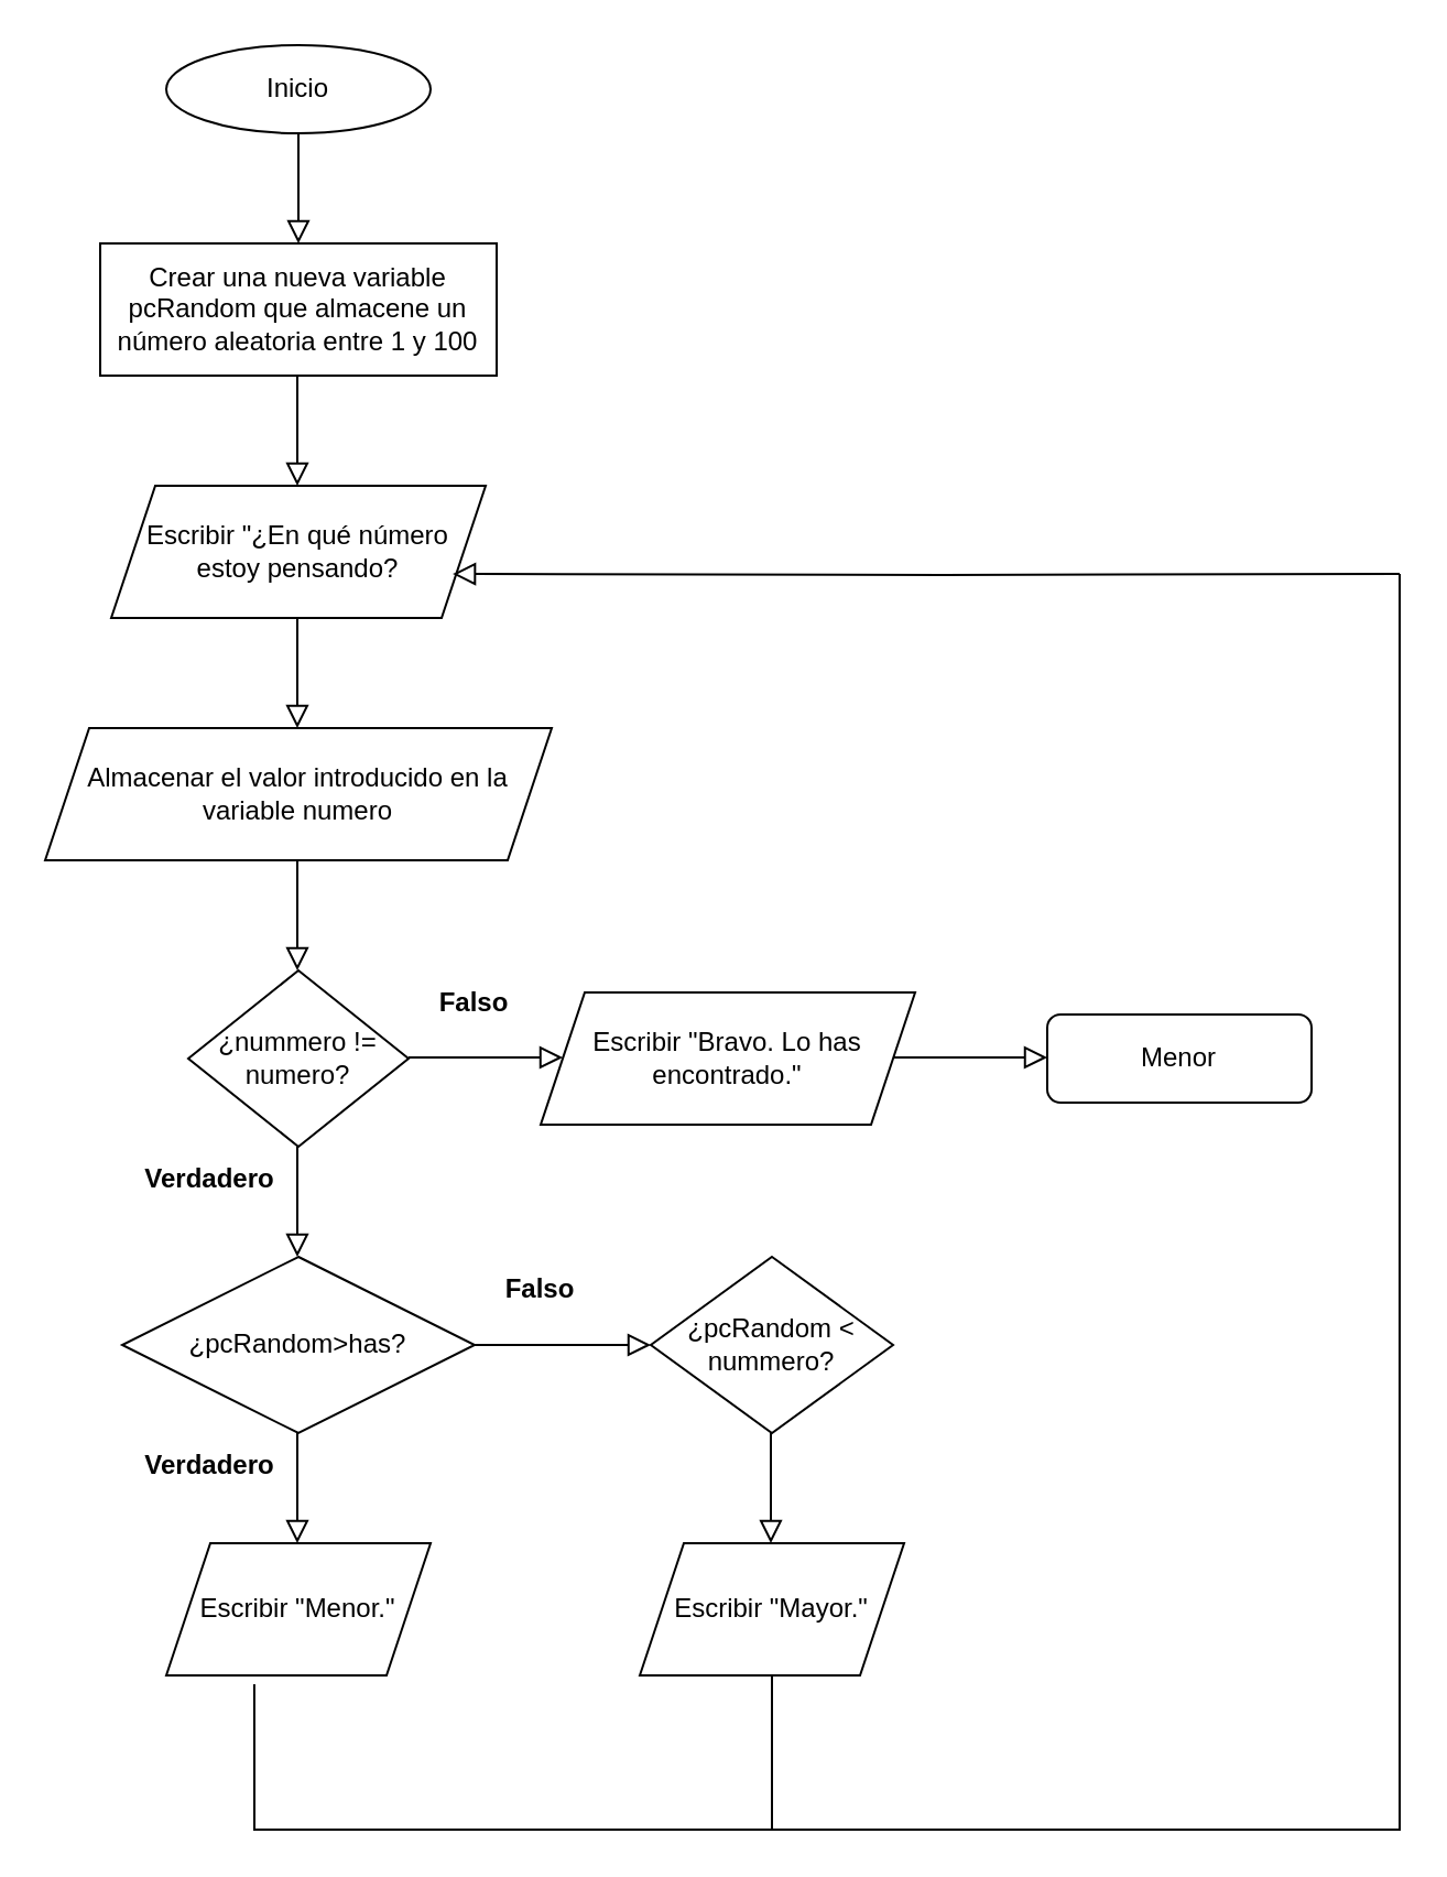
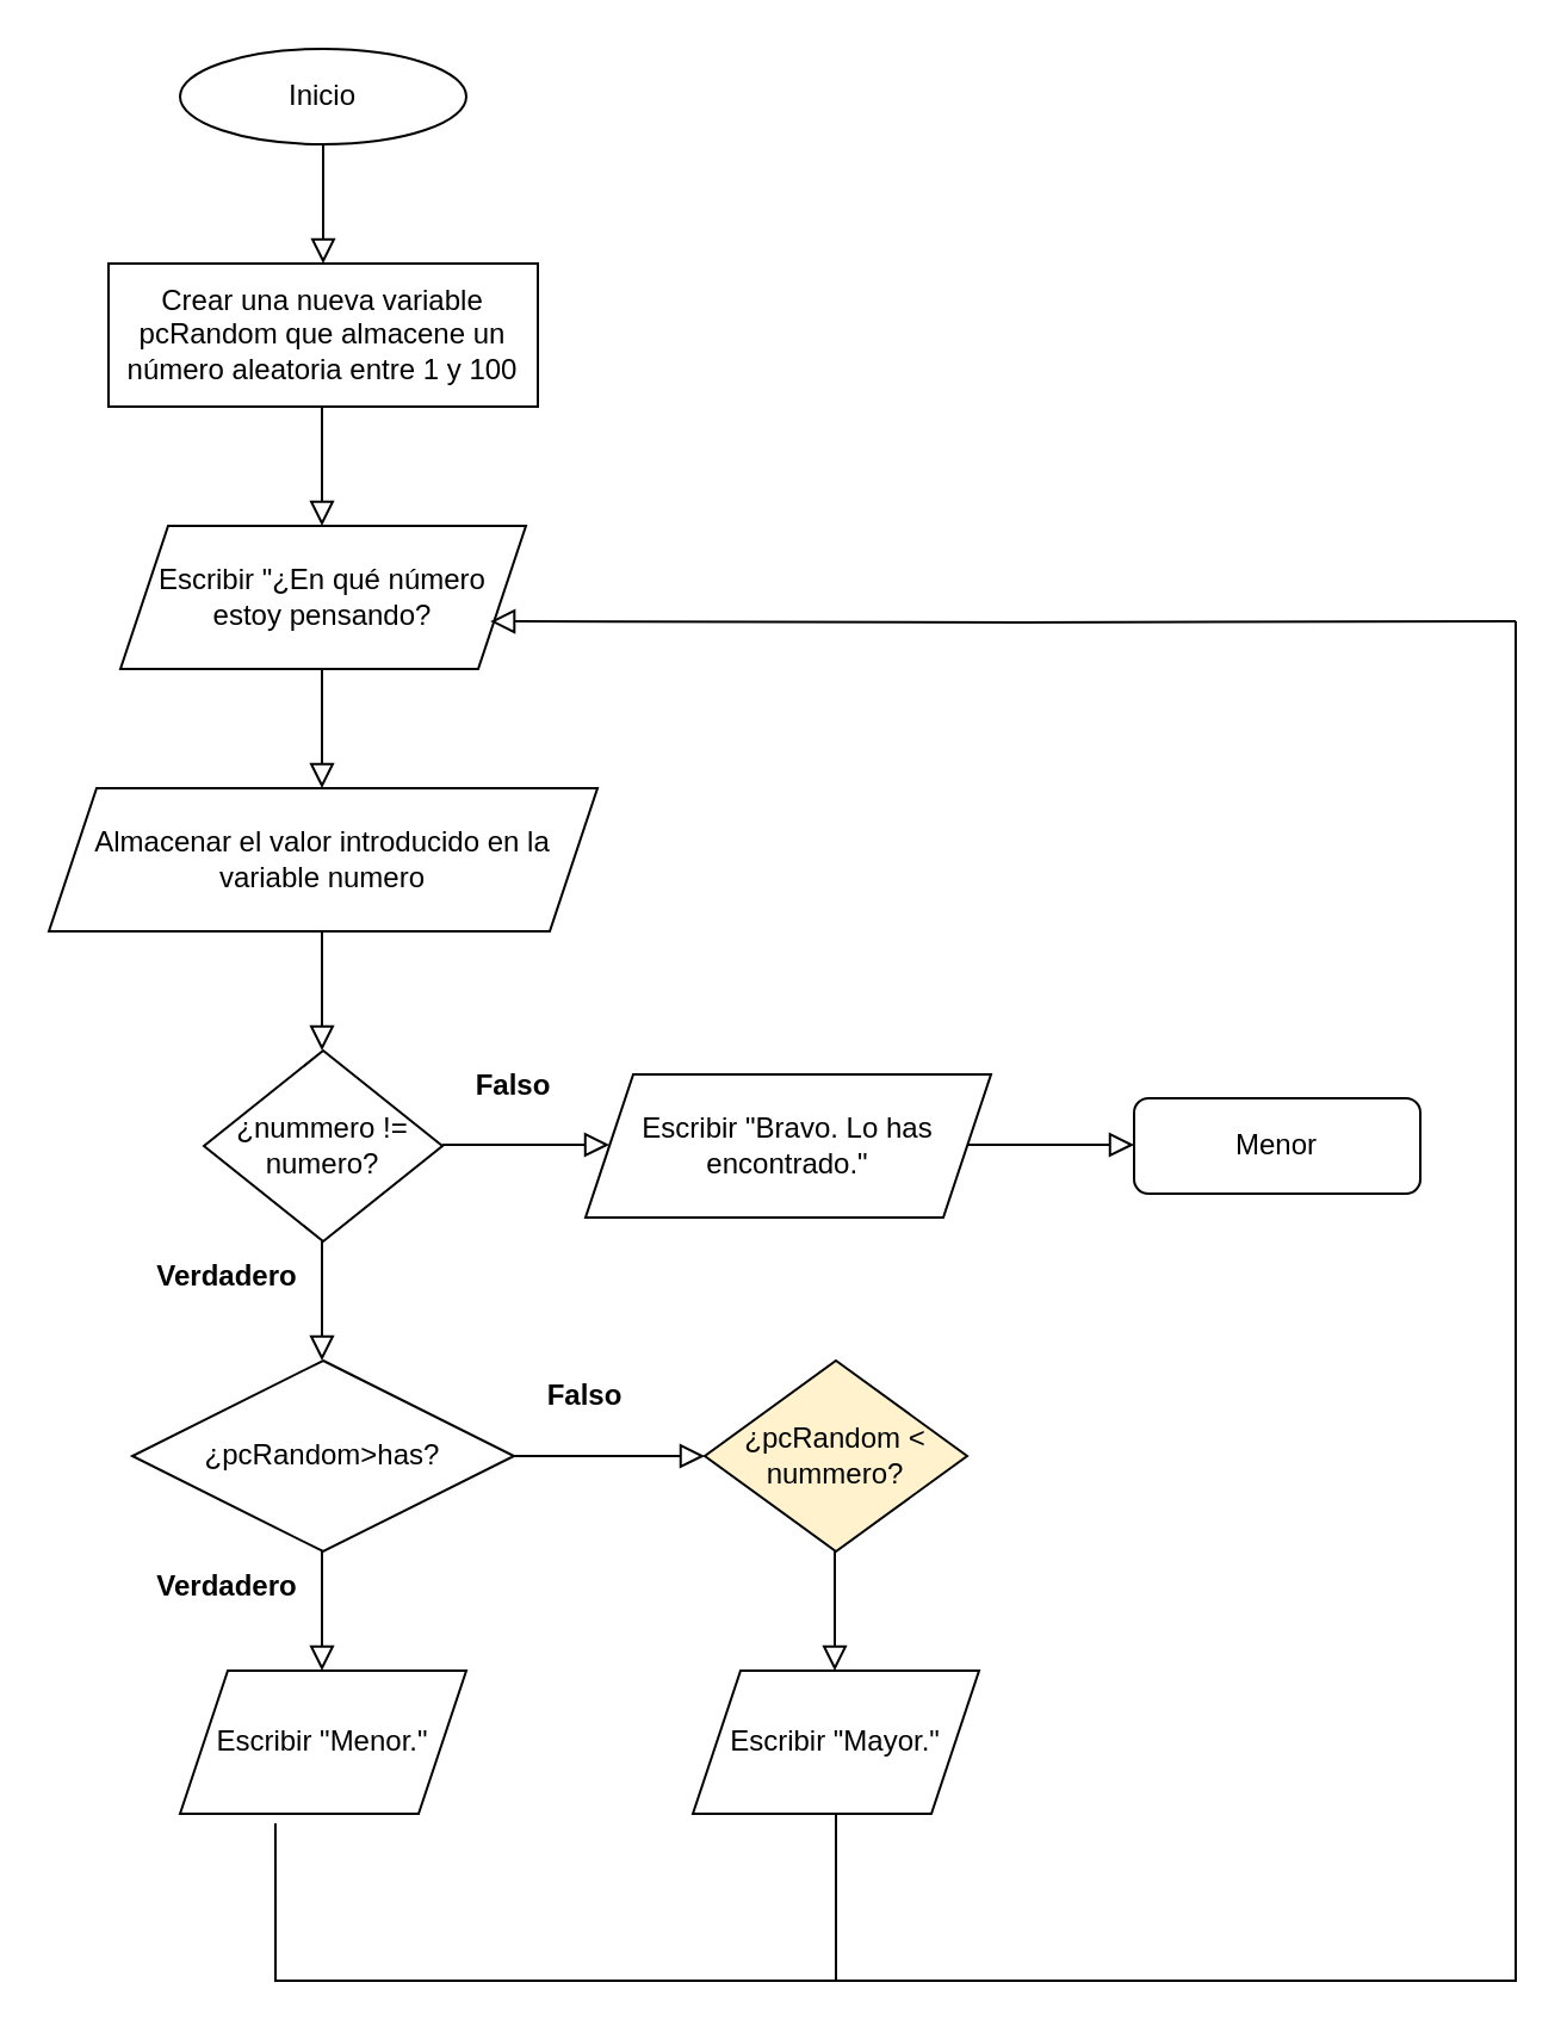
  <mxCell id="0" />
  <mxCell id="1" parent="0" />
  <mxCell id="2" value="" style="rounded=0;html=1;jettySize=auto;orthogonalLoop=1;fontSize=11;endArrow=block;endFill=0;endSize=8;strokeWidth=1;shadow=0;labelBackgroundColor=none;edgeStyle=orthogonalEdgeStyle;" parent="1" source="3" edge="1"><mxGeometry relative="1" as="geometry"><mxPoint x="135" y="110" as="targetPoint" /></mxGeometry></mxCell>
  <mxCell id="3" value="Inicio" style="ellipse;whiteSpace=wrap;html=1;fontSize=12;glass=0;strokeWidth=1;shadow=0;" parent="1" vertex="1"><mxGeometry x="75" y="20" width="120" height="40" as="geometry" /></mxCell>
  <mxCell id="4" value="Menor" style="rounded=1;whiteSpace=wrap;html=1;fontSize=12;glass=0;strokeWidth=1;shadow=0;" parent="1" vertex="1"><mxGeometry x="475" y="460" width="120" height="40" as="geometry" /></mxCell>
  <mxCell id="5" value="Crear una nueva variable pcRandom que almacene un número aleatoria entre 1 y 100" style="rounded=0;whiteSpace=wrap;html=1;" vertex="1" parent="1"><mxGeometry x="45" y="110" width="180" height="60" as="geometry" /></mxCell>
  <mxCell id="6" value="" style="rounded=0;html=1;jettySize=auto;orthogonalLoop=1;fontSize=11;endArrow=block;endFill=0;endSize=8;strokeWidth=1;shadow=0;labelBackgroundColor=none;edgeStyle=orthogonalEdgeStyle;" edge="1" parent="1"><mxGeometry relative="1" as="geometry"><mxPoint x="134.5" y="170" as="sourcePoint" /><mxPoint x="134.5" y="220" as="targetPoint" /></mxGeometry></mxCell>
  <mxCell id="7" value="Escribir &quot;¿En qué número estoy pensando?" style="shape=parallelogram;perimeter=parallelogramPerimeter;whiteSpace=wrap;html=1;fixedSize=1;" vertex="1" parent="1"><mxGeometry x="50" y="220" width="170" height="60" as="geometry" /></mxCell>
  <mxCell id="8" value="¿nummero != numero?" style="rhombus;whiteSpace=wrap;html=1;" vertex="1" parent="1"><mxGeometry x="85" y="440" width="100" height="80" as="geometry" /></mxCell>
  <mxCell id="9" value="Almacenar el valor introducido en la variable numero" style="shape=parallelogram;perimeter=parallelogramPerimeter;whiteSpace=wrap;html=1;fixedSize=1;" vertex="1" parent="1"><mxGeometry x="20" y="330" width="230" height="60" as="geometry" /></mxCell>
  <mxCell id="10" value="" style="rounded=0;html=1;jettySize=auto;orthogonalLoop=1;fontSize=11;endArrow=block;endFill=0;endSize=8;strokeWidth=1;shadow=0;labelBackgroundColor=none;edgeStyle=orthogonalEdgeStyle;" edge="1" parent="1"><mxGeometry relative="1" as="geometry"><mxPoint x="134.5" y="280" as="sourcePoint" /><mxPoint x="134.5" y="330" as="targetPoint" /></mxGeometry></mxCell>
  <mxCell id="11" value="" style="rounded=0;html=1;jettySize=auto;orthogonalLoop=1;fontSize=11;endArrow=block;endFill=0;endSize=8;strokeWidth=1;shadow=0;labelBackgroundColor=none;edgeStyle=orthogonalEdgeStyle;" edge="1" parent="1"><mxGeometry relative="1" as="geometry"><mxPoint x="134.5" y="520" as="sourcePoint" /><mxPoint x="134.5" y="570" as="targetPoint" /></mxGeometry></mxCell>
  <mxCell id="12" value="¿pcRandom&amp;gt;has?" style="rhombus;whiteSpace=wrap;html=1;" vertex="1" parent="1"><mxGeometry x="55" y="570" width="160" height="80" as="geometry" /></mxCell>
  <mxCell id="13" value="&lt;b&gt;Verdadero&lt;/b&gt;" style="text;html=1;strokeColor=none;fillColor=none;align=center;verticalAlign=middle;whiteSpace=wrap;rounded=0;" vertex="1" parent="1"><mxGeometry x="65" y="520" width="60" height="30" as="geometry" /></mxCell>
  <mxCell id="14" value="" style="rounded=0;html=1;jettySize=auto;orthogonalLoop=1;fontSize=11;endArrow=block;endFill=0;endSize=8;strokeWidth=1;shadow=0;labelBackgroundColor=none;edgeStyle=orthogonalEdgeStyle;" edge="1" parent="1"><mxGeometry relative="1" as="geometry"><mxPoint x="134.5" y="650" as="sourcePoint" /><mxPoint x="134.5" y="700" as="targetPoint" /></mxGeometry></mxCell>
  <mxCell id="15" value="" style="rounded=0;html=1;jettySize=auto;orthogonalLoop=1;fontSize=11;endArrow=block;endFill=0;endSize=8;strokeWidth=1;shadow=0;labelBackgroundColor=none;edgeStyle=orthogonalEdgeStyle;" edge="1" parent="1"><mxGeometry relative="1" as="geometry"><mxPoint x="185" y="479.5" as="sourcePoint" /><mxPoint x="255" y="479.5" as="targetPoint" /></mxGeometry></mxCell>
  <mxCell id="16" value="&lt;b&gt;Falso&lt;/b&gt;" style="text;html=1;strokeColor=none;fillColor=none;align=center;verticalAlign=middle;whiteSpace=wrap;rounded=0;" vertex="1" parent="1"><mxGeometry x="185" y="440" width="60" height="30" as="geometry" /></mxCell>
  <mxCell id="17" value="Escribir &quot;Bravo. Lo has encontrado.&quot;" style="shape=parallelogram;perimeter=parallelogramPerimeter;whiteSpace=wrap;html=1;fixedSize=1;" vertex="1" parent="1"><mxGeometry x="245" y="450" width="170" height="60" as="geometry" /></mxCell>
  <mxCell id="18" value="" style="rounded=0;html=1;jettySize=auto;orthogonalLoop=1;fontSize=11;endArrow=block;endFill=0;endSize=8;strokeWidth=1;shadow=0;labelBackgroundColor=none;edgeStyle=orthogonalEdgeStyle;" edge="1" parent="1"><mxGeometry relative="1" as="geometry"><mxPoint x="405" y="479.5" as="sourcePoint" /><mxPoint x="475" y="479.5" as="targetPoint" /></mxGeometry></mxCell>
- <mxCell id="19" value="¿pcRandom &amp;lt; nummero?" style="rhombus;whiteSpace=wrap;html=1;" vertex="1" parent="1"><mxGeometry x="295" y="570" width="110" height="80" as="geometry" /></mxCell>
+ <mxCell id="19" value="¿pcRandom &amp;lt; nummero?" style="rhombus;whiteSpace=wrap;html=1;fillColor=#fff2cc;" vertex="1" parent="1"><mxGeometry x="295" y="570" width="110" height="80" as="geometry" /></mxCell>
  <mxCell id="20" value="" style="rounded=0;html=1;jettySize=auto;orthogonalLoop=1;fontSize=11;endArrow=block;endFill=0;endSize=8;strokeWidth=1;shadow=0;labelBackgroundColor=none;edgeStyle=orthogonalEdgeStyle;" edge="1" parent="1"><mxGeometry relative="1" as="geometry"><mxPoint x="349.5" y="650" as="sourcePoint" /><mxPoint x="349.5" y="700" as="targetPoint" /></mxGeometry></mxCell>
  <mxCell id="21" value="" style="rounded=0;html=1;jettySize=auto;orthogonalLoop=1;fontSize=11;endArrow=block;endFill=0;endSize=8;strokeWidth=1;shadow=0;labelBackgroundColor=none;edgeStyle=orthogonalEdgeStyle;" edge="1" parent="1"><mxGeometry relative="1" as="geometry"><mxPoint x="215" y="610" as="sourcePoint" /><mxPoint x="295" y="610" as="targetPoint" /></mxGeometry></mxCell>
  <mxCell id="22" value="Escribir &quot;Menor.&quot;" style="shape=parallelogram;perimeter=parallelogramPerimeter;whiteSpace=wrap;html=1;fixedSize=1;" vertex="1" parent="1"><mxGeometry x="75" y="700" width="120" height="60" as="geometry" /></mxCell>
  <mxCell id="23" value="Escribir &quot;Mayor.&quot;" style="shape=parallelogram;perimeter=parallelogramPerimeter;whiteSpace=wrap;html=1;fixedSize=1;" vertex="1" parent="1"><mxGeometry x="290" y="700" width="120" height="60" as="geometry" /></mxCell>
  <mxCell id="24" value="&lt;b&gt;Verdadero&lt;/b&gt;" style="text;html=1;strokeColor=none;fillColor=none;align=center;verticalAlign=middle;whiteSpace=wrap;rounded=0;" vertex="1" parent="1"><mxGeometry x="65" y="650" width="60" height="30" as="geometry" /></mxCell>
  <mxCell id="25" value="&lt;b&gt;Falso&lt;/b&gt;" style="text;html=1;strokeColor=none;fillColor=none;align=center;verticalAlign=middle;whiteSpace=wrap;rounded=0;" vertex="1" parent="1"><mxGeometry x="215" y="570" width="60" height="30" as="geometry" /></mxCell>
  <mxCell id="26" value="" style="endArrow=none;html=1;rounded=0;exitX=0.5;exitY=1;exitDx=0;exitDy=0;" edge="1" parent="1" source="23"><mxGeometry width="50" height="50" relative="1" as="geometry"><mxPoint x="305" y="590" as="sourcePoint" /><mxPoint x="635" y="260" as="targetPoint" /><Array as="points"><mxPoint x="350" y="830" /><mxPoint x="635" y="830" /></Array></mxGeometry></mxCell>
  <mxCell id="27" value="" style="rounded=0;html=1;jettySize=auto;orthogonalLoop=1;fontSize=11;endArrow=block;endFill=0;endSize=8;strokeWidth=1;shadow=0;labelBackgroundColor=none;edgeStyle=orthogonalEdgeStyle;" edge="1" parent="1"><mxGeometry relative="1" as="geometry"><mxPoint x="134.5" y="390" as="sourcePoint" /><mxPoint x="134.5" y="440" as="targetPoint" /></mxGeometry></mxCell>
  <mxCell id="28" value="" style="rounded=0;html=1;jettySize=auto;orthogonalLoop=1;fontSize=11;endArrow=block;endFill=0;endSize=8;strokeWidth=1;shadow=0;labelBackgroundColor=none;edgeStyle=orthogonalEdgeStyle;entryX=0.912;entryY=0.667;entryDx=0;entryDy=0;entryPerimeter=0;" edge="1" parent="1" target="7"><mxGeometry relative="1" as="geometry"><mxPoint x="635" y="260" as="sourcePoint" /><mxPoint x="215" y="260" as="targetPoint" /></mxGeometry></mxCell>
  <mxCell id="29" value="" style="endArrow=none;html=1;rounded=0;exitX=0.333;exitY=1.067;exitDx=0;exitDy=0;exitPerimeter=0;" edge="1" parent="1" source="22"><mxGeometry width="50" height="50" relative="1" as="geometry"><mxPoint x="305" y="790" as="sourcePoint" /><mxPoint x="355" y="830" as="targetPoint" /><Array as="points"><mxPoint x="115" y="800" /><mxPoint x="115" y="830" /></Array></mxGeometry></mxCell>
